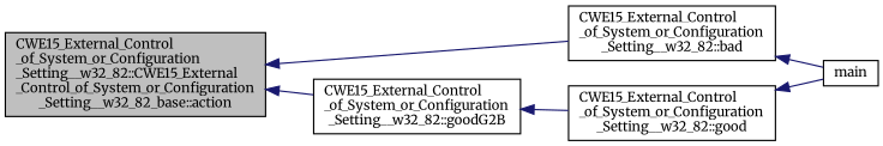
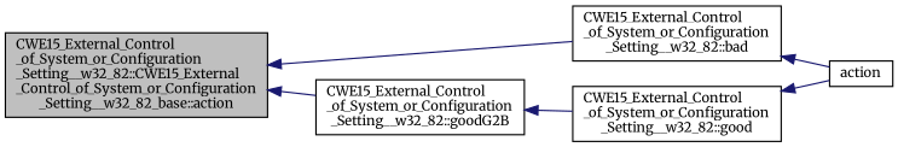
  digraph {
    rankdir=LR
    fontname=Merriweather
    node [color=black fillcolor=white fontname=Merriweather fontsize=10 shape=record style=filled]
    edge [color=midnightblue dir=back fontname=Merriweather fontsize=10 labelfontname=Helvetica labelfontsize=10 style=solid]
    n1 [fillcolor=grey75 fontcolor=black height=0.2 label="CWE15_External_Control\l_of_System_or_Configuration\l_Setting__w32_82::CWE15_External\l_Control_of_System_or_Configuration\l_Setting__w32_82_base::action" width=0.4]
    n2 [height=0.2 label="CWE15_External_Control\l_of_System_or_Configuration\l_Setting__w32_82::bad" width=0.4]
    n3 [height=0.2 label="CWE15_External_Control\l_of_System_or_Configuration\l_Setting__w32_82::goodG2B" width=0.4]
-   n4 [height=0.2 label=main width=0.4]
+   n4 [height=0.2 label=action width=0.4]
    n5 [height=0.2 label="CWE15_External_Control\l_of_System_or_Configuration\l_Setting__w32_82::good" width=0.4]
    n1 -> n2
    n1 -> n3
    n2 -> n4
    n3 -> n5
    n5 -> n4
  }
